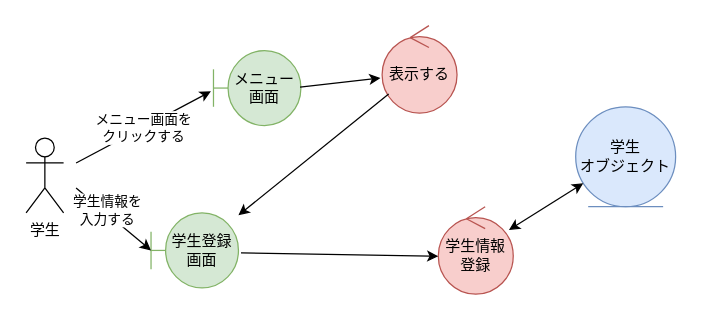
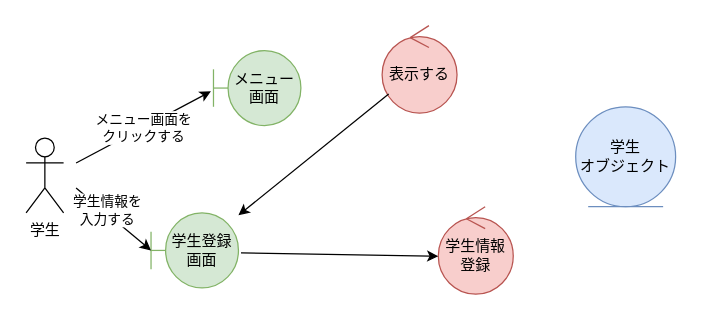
  <mxCell id="0" />
  <mxCell id="1" parent="0" />
  <mxCell id="2" value="学生" style="shape=umlActor;verticalLabelPosition=bottom;verticalAlign=top;html=1;" vertex="1" parent="1"><mxGeometry x="20" y="110" width="30" height="60" as="geometry" /></mxCell>
  <mxCell id="3" value="メニュー画面" style="shape=umlBoundary;whiteSpace=wrap;html=1;fillColor=#d5e8d4;strokeColor=#82b366;" vertex="1" parent="1"><mxGeometry x="170" y="40" width="70" height="60" as="geometry" /></mxCell>
  <mxCell id="4" value="学生登録画面" style="shape=umlBoundary;whiteSpace=wrap;html=1;fillColor=#d5e8d4;strokeColor=#82b366;" vertex="1" parent="1"><mxGeometry x="120" y="170" width="70" height="60" as="geometry" /></mxCell>
  <mxCell id="5" value="" style="endArrow=classic;html=1;rounded=0;entryX=-0.029;entryY=0.544;entryDx=0;entryDy=0;entryPerimeter=0;" edge="1" parent="1" target="3"><mxGeometry width="50" height="50" relative="1" as="geometry"><mxPoint x="60" y="130" as="sourcePoint" /><mxPoint x="60" y="120" as="targetPoint" /></mxGeometry></mxCell>
  <mxCell id="6" value="メニュー画面を&lt;br&gt;クリックする" style="edgeLabel;html=1;align=center;verticalAlign=middle;resizable=0;points=[];" vertex="1" connectable="0" parent="5"><mxGeometry x="0.005" relative="1" as="geometry"><mxPoint as="offset" /></mxGeometry></mxCell>
  <mxCell id="7" value="" style="endArrow=classic;html=1;rounded=0;entryX=0;entryY=0.5;entryDx=0;entryDy=0;entryPerimeter=0;" edge="1" parent="1" target="4"><mxGeometry width="50" height="50" relative="1" as="geometry"><mxPoint x="60" y="150" as="sourcePoint" /><mxPoint x="168" y="90" as="targetPoint" /></mxGeometry></mxCell>
  <mxCell id="8" value="学生情報を&lt;br&gt;入力する" style="edgeLabel;html=1;align=center;verticalAlign=middle;resizable=0;points=[];" vertex="1" connectable="0" parent="7"><mxGeometry x="-0.227" y="2" relative="1" as="geometry"><mxPoint as="offset" /></mxGeometry></mxCell>
  <mxCell id="9" value="表示する" style="ellipse;shape=umlControl;whiteSpace=wrap;html=1;fillColor=#f8cecc;strokeColor=#b85450;" vertex="1" parent="1"><mxGeometry x="305" y="20" width="60" height="70" as="geometry" /></mxCell>
  <mxCell id="10" value="学生情報登録" style="ellipse;shape=umlControl;whiteSpace=wrap;html=1;fillColor=#f8cecc;strokeColor=#b85450;" vertex="1" parent="1"><mxGeometry x="350" y="165" width="60" height="70" as="geometry" /></mxCell>
- <mxCell id="11" value="" style="endArrow=classic;html=1;rounded=0;entryX=-0.022;entryY=0.6;entryDx=0;entryDy=0;entryPerimeter=0;exitX=0.99;exitY=0.489;exitDx=0;exitDy=0;exitPerimeter=0;" edge="1" parent="1" source="3" target="9"><mxGeometry width="50" height="50" relative="1" as="geometry"><mxPoint x="130" y="157" as="sourcePoint" /><mxPoint x="198" y="100" as="targetPoint" /></mxGeometry></mxCell>
  <mxCell id="12" value="" style="endArrow=classic;html=1;rounded=0;entryX=0;entryY=0.567;entryDx=0;entryDy=0;entryPerimeter=0;exitX=1.029;exitY=0.533;exitDx=0;exitDy=0;exitPerimeter=0;" edge="1" parent="1" source="4" target="10"><mxGeometry width="50" height="50" relative="1" as="geometry"><mxPoint x="290" y="187" as="sourcePoint" /><mxPoint x="358" y="130" as="targetPoint" /></mxGeometry></mxCell>
  <mxCell id="13" value="" style="endArrow=classic;html=1;rounded=0;" edge="1" parent="1" source="9" target="4"><mxGeometry width="50" height="50" relative="1" as="geometry"><mxPoint x="300" y="197" as="sourcePoint" /><mxPoint x="368" y="140" as="targetPoint" /></mxGeometry></mxCell>
  <mxCell id="14" value="学生&lt;div&gt;オブジェクト&lt;/div&gt;" style="ellipse;shape=umlEntity;whiteSpace=wrap;html=1;fillColor=#dae8fc;strokeColor=#6c8ebf;" vertex="1" parent="1"><mxGeometry x="460" y="85" width="80" height="80" as="geometry" /></mxCell>
- <mxCell id="15" value="" style="endArrow=classic;html=1;rounded=0;startArrow=classic;startFill=1;" edge="1" parent="1" source="10" target="14"><mxGeometry width="50" height="50" relative="1" as="geometry"><mxPoint x="280" y="200" as="sourcePoint" /><mxPoint x="348" y="203" as="targetPoint" /></mxGeometry></mxCell>
